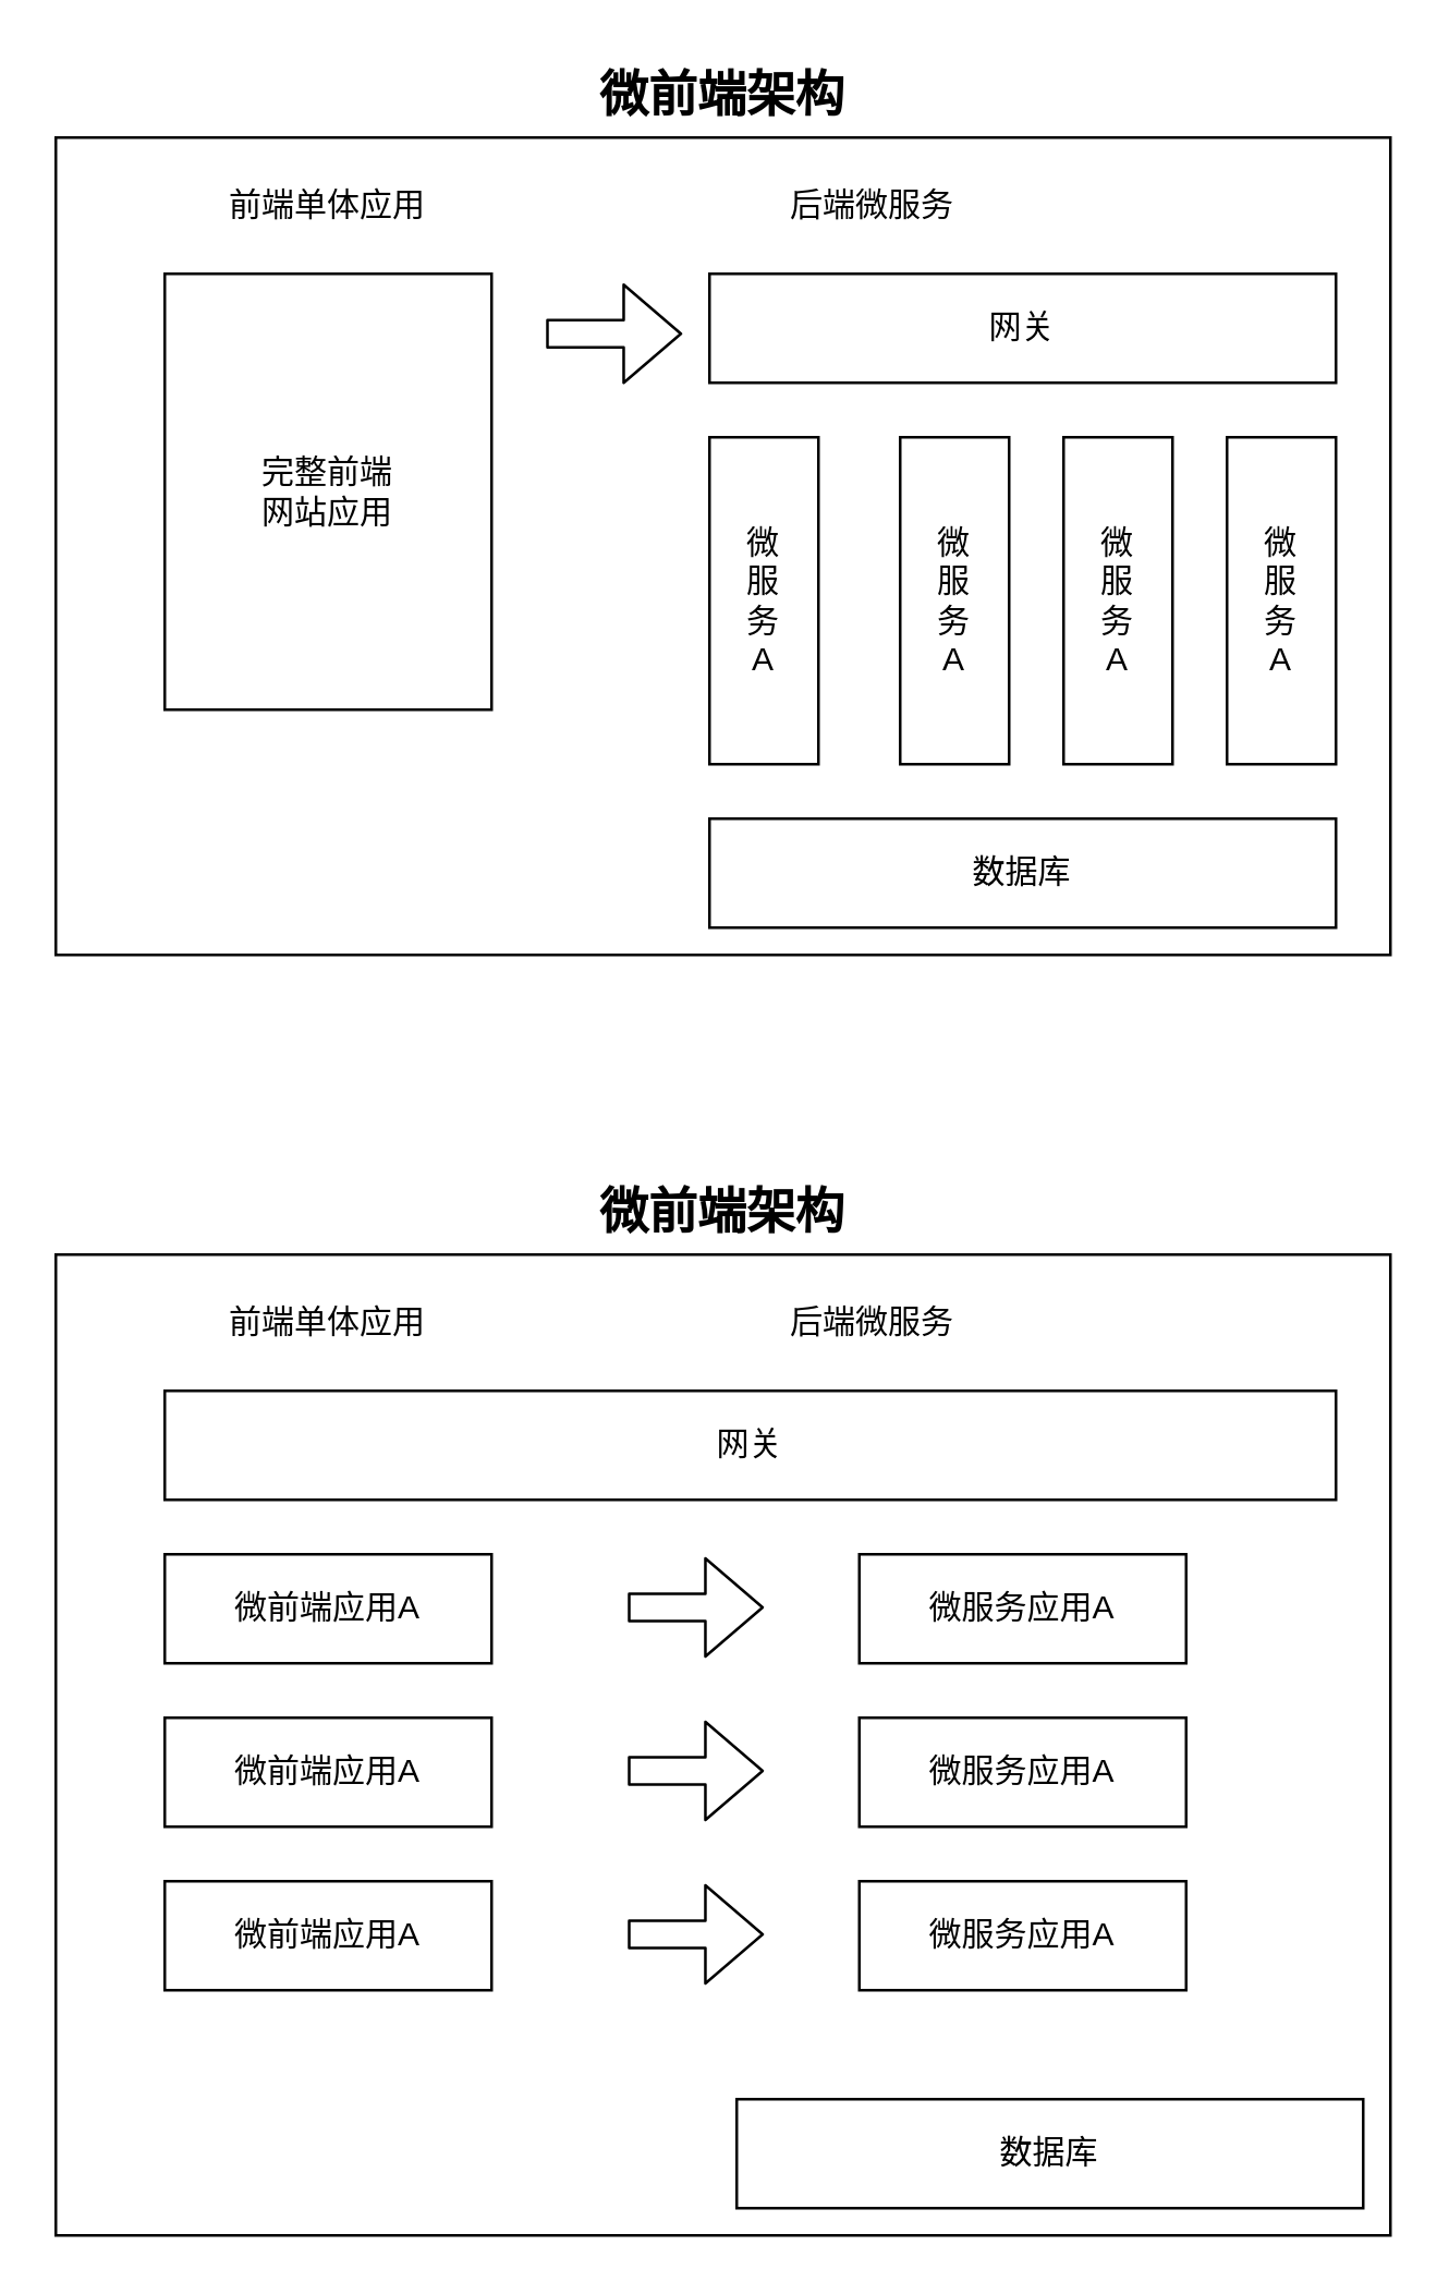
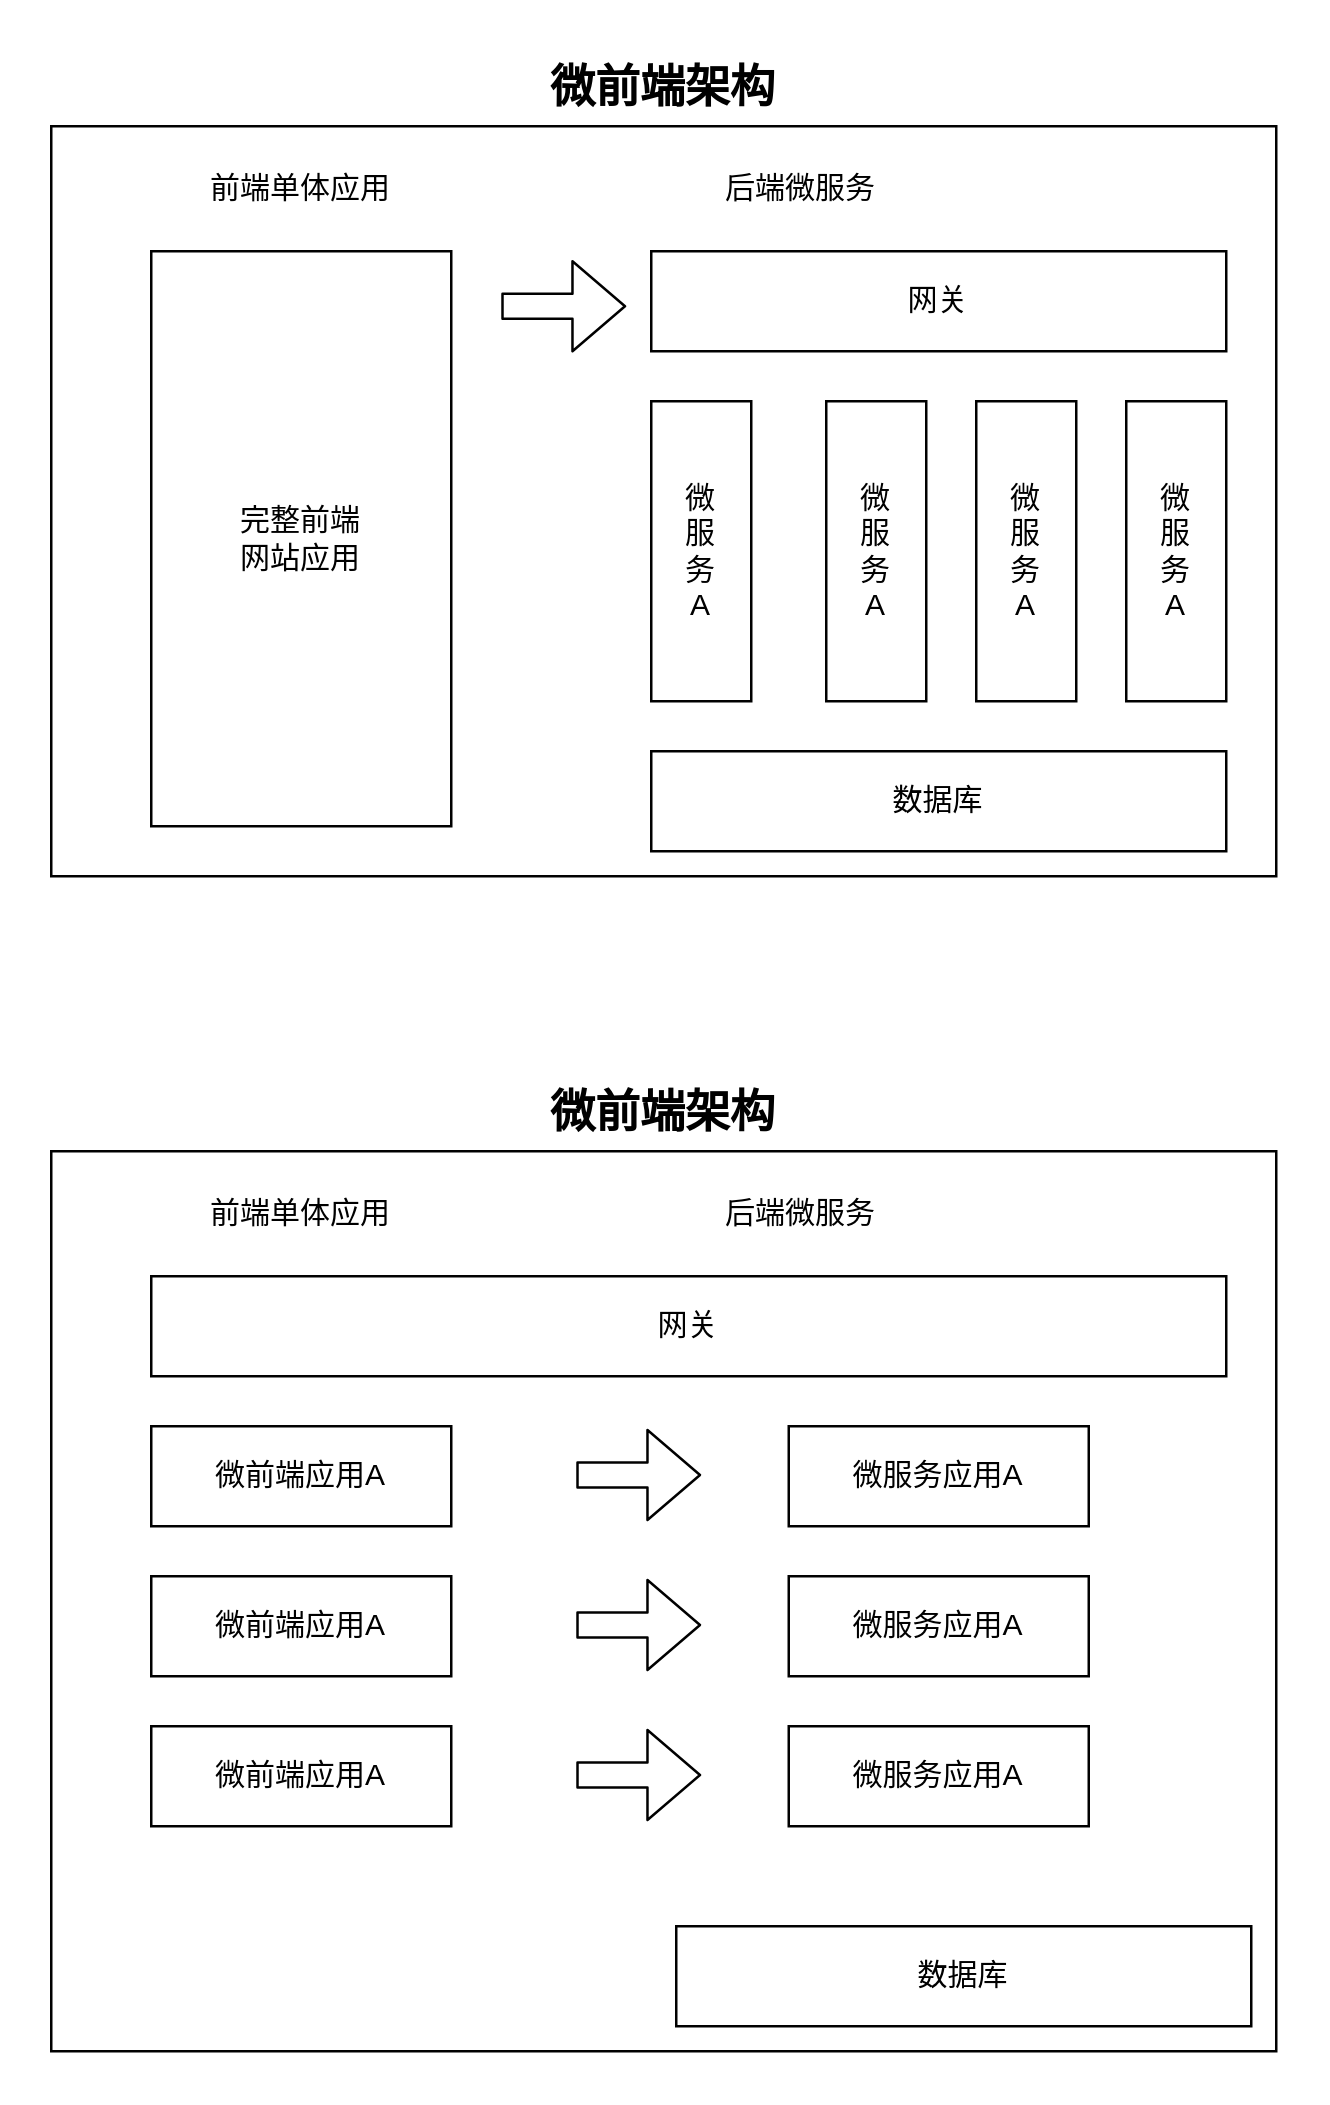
  <mxCell id="0" />
  <mxCell id="1" parent="0" />
  <mxCell id="2" value="" style="rounded=0;whiteSpace=wrap;html=1;" vertex="1" parent="1"><mxGeometry x="20" y="50" width="490" height="300" as="geometry" /></mxCell>
- <mxCell id="3" value="完整前端&lt;br&gt;网站应用" style="rounded=0;whiteSpace=wrap;html=1;" vertex="1" parent="1"><mxGeometry x="60" y="100" width="120" height="160" as="geometry" /></mxCell>
+ <mxCell id="3" value="完整前端&lt;br&gt;网站应用" style="rounded=0;whiteSpace=wrap;html=1;" vertex="1" parent="1"><mxGeometry x="60" y="100" width="120" height="230" as="geometry" /></mxCell>
  <mxCell id="4" value="前端单体应用" style="text;html=1;strokeColor=none;fillColor=none;align=center;verticalAlign=middle;whiteSpace=wrap;rounded=0;" vertex="1" parent="1"><mxGeometry x="80" y="60" width="80" height="30" as="geometry" /></mxCell>
  <mxCell id="5" value="后端微服务" style="text;html=1;strokeColor=none;fillColor=none;align=center;verticalAlign=middle;whiteSpace=wrap;rounded=0;" vertex="1" parent="1"><mxGeometry x="280" y="60" width="80" height="30" as="geometry" /></mxCell>
  <mxCell id="6" value="网关" style="rounded=0;whiteSpace=wrap;html=1;" vertex="1" parent="1"><mxGeometry x="260" y="100" width="230" height="40" as="geometry" /></mxCell>
  <mxCell id="7" value="微&lt;br&gt;服&lt;br&gt;务&lt;br&gt;A" style="rounded=0;whiteSpace=wrap;html=1;" vertex="1" parent="1"><mxGeometry x="260" y="160" width="40" height="120" as="geometry" /></mxCell>
  <mxCell id="8" value="微&lt;br&gt;服&lt;br&gt;务&lt;br&gt;A" style="rounded=0;whiteSpace=wrap;html=1;" vertex="1" parent="1"><mxGeometry x="330" y="160" width="40" height="120" as="geometry" /></mxCell>
  <mxCell id="9" value="微&lt;br&gt;服&lt;br&gt;务&lt;br&gt;A" style="rounded=0;whiteSpace=wrap;html=1;" vertex="1" parent="1"><mxGeometry x="390" y="160" width="40" height="120" as="geometry" /></mxCell>
  <mxCell id="10" value="微&lt;br&gt;服&lt;br&gt;务&lt;br&gt;A" style="rounded=0;whiteSpace=wrap;html=1;" vertex="1" parent="1"><mxGeometry x="450" y="160" width="40" height="120" as="geometry" /></mxCell>
  <mxCell id="11" value="数据库" style="rounded=0;whiteSpace=wrap;html=1;" vertex="1" parent="1"><mxGeometry x="260" y="300" width="230" height="40" as="geometry" /></mxCell>
  <mxCell id="12" value="" style="shape=flexArrow;endArrow=classic;html=1;endWidth=25;endSize=6.67;" edge="1" parent="1"><mxGeometry width="50" height="50" relative="1" as="geometry"><mxPoint x="200" y="122" as="sourcePoint" /><mxPoint x="250" y="122" as="targetPoint" /></mxGeometry></mxCell>
  <mxCell id="13" value="" style="rounded=0;whiteSpace=wrap;html=1;" vertex="1" parent="1"><mxGeometry x="20" y="460" width="490" height="360" as="geometry" /></mxCell>
  <mxCell id="14" value="微前端应用A" style="rounded=0;whiteSpace=wrap;html=1;" vertex="1" parent="1"><mxGeometry x="60" y="570" width="120" height="40" as="geometry" /></mxCell>
  <mxCell id="15" value="前端单体应用" style="text;html=1;strokeColor=none;fillColor=none;align=center;verticalAlign=middle;whiteSpace=wrap;rounded=0;" vertex="1" parent="1"><mxGeometry x="80" y="470" width="80" height="30" as="geometry" /></mxCell>
  <mxCell id="16" value="后端微服务" style="text;html=1;strokeColor=none;fillColor=none;align=center;verticalAlign=middle;whiteSpace=wrap;rounded=0;" vertex="1" parent="1"><mxGeometry x="280" y="470" width="80" height="30" as="geometry" /></mxCell>
  <mxCell id="17" value="网关" style="rounded=0;whiteSpace=wrap;html=1;" vertex="1" parent="1"><mxGeometry x="60" y="510" width="430" height="40" as="geometry" /></mxCell>
  <mxCell id="18" value="数据库" style="rounded=0;whiteSpace=wrap;html=1;" vertex="1" parent="1"><mxGeometry x="270" y="770" width="230" height="40" as="geometry" /></mxCell>
  <mxCell id="19" value="&lt;b&gt;&lt;font style=&quot;font-size: 18px;&quot;&gt;微前端架构&lt;/font&gt;&lt;/b&gt;" style="text;html=1;strokeColor=none;fillColor=none;align=center;verticalAlign=middle;whiteSpace=wrap;rounded=0;" vertex="1" parent="1"><mxGeometry x="20" y="430" width="490" height="30" as="geometry" /></mxCell>
  <mxCell id="20" value="&lt;b&gt;&lt;font style=&quot;font-size: 18px;&quot;&gt;微前端架构&lt;/font&gt;&lt;/b&gt;" style="text;html=1;strokeColor=none;fillColor=none;align=center;verticalAlign=middle;whiteSpace=wrap;rounded=0;" vertex="1" parent="1"><mxGeometry x="20" y="20" width="490" height="30" as="geometry" /></mxCell>
  <mxCell id="21" value="微前端应用A" style="rounded=0;whiteSpace=wrap;html=1;" vertex="1" parent="1"><mxGeometry x="60" y="630" width="120" height="40" as="geometry" /></mxCell>
  <mxCell id="22" value="微前端应用A" style="rounded=0;whiteSpace=wrap;html=1;" vertex="1" parent="1"><mxGeometry x="60" y="690" width="120" height="40" as="geometry" /></mxCell>
  <mxCell id="23" value="微服务应用A" style="rounded=0;whiteSpace=wrap;html=1;" vertex="1" parent="1"><mxGeometry x="315" y="570" width="120" height="40" as="geometry" /></mxCell>
  <mxCell id="24" value="微服务应用A" style="rounded=0;whiteSpace=wrap;html=1;" vertex="1" parent="1"><mxGeometry x="315" y="630" width="120" height="40" as="geometry" /></mxCell>
  <mxCell id="25" value="微服务应用A" style="rounded=0;whiteSpace=wrap;html=1;" vertex="1" parent="1"><mxGeometry x="315" y="690" width="120" height="40" as="geometry" /></mxCell>
  <mxCell id="26" value="" style="shape=flexArrow;endArrow=classic;html=1;endWidth=25;endSize=6.67;" edge="1" parent="1"><mxGeometry width="50" height="50" relative="1" as="geometry"><mxPoint x="230" y="589.5" as="sourcePoint" /><mxPoint x="280" y="589.5" as="targetPoint" /></mxGeometry></mxCell>
  <mxCell id="27" value="" style="shape=flexArrow;endArrow=classic;html=1;endWidth=25;endSize=6.67;" edge="1" parent="1"><mxGeometry width="50" height="50" relative="1" as="geometry"><mxPoint x="230" y="649.5" as="sourcePoint" /><mxPoint x="280" y="649.5" as="targetPoint" /></mxGeometry></mxCell>
  <mxCell id="28" value="" style="shape=flexArrow;endArrow=classic;html=1;endWidth=25;endSize=6.67;" edge="1" parent="1"><mxGeometry width="50" height="50" relative="1" as="geometry"><mxPoint x="230" y="709.5" as="sourcePoint" /><mxPoint x="280" y="709.5" as="targetPoint" /></mxGeometry></mxCell>
